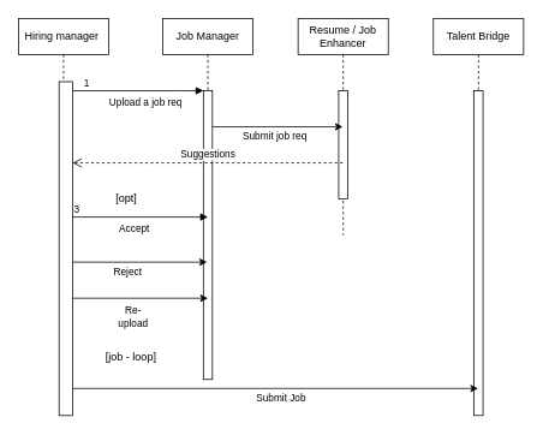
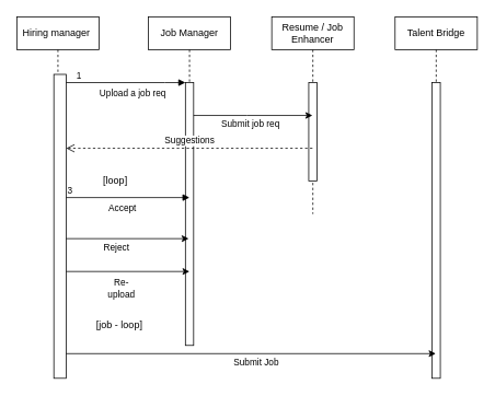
  <mxCell id="0" />
  <mxCell id="1" parent="0" />
  <mxCell id="2" value="Hiring manager&amp;nbsp;" style="shape=umlLifeline;perimeter=lifelinePerimeter;whiteSpace=wrap;html=1;container=0;dropTarget=0;collapsible=0;recursiveResize=0;outlineConnect=0;portConstraint=eastwest;newEdgeStyle={&quot;edgeStyle&quot;:&quot;elbowEdgeStyle&quot;,&quot;elbow&quot;:&quot;vertical&quot;,&quot;curved&quot;:0,&quot;rounded&quot;:0};" parent="1" vertex="1"><mxGeometry x="20" y="20" width="100" height="440" as="geometry" /></mxCell>
  <mxCell id="3" value="" style="html=1;points=[];perimeter=orthogonalPerimeter;outlineConnect=0;targetShapes=umlLifeline;portConstraint=eastwest;newEdgeStyle={&quot;edgeStyle&quot;:&quot;elbowEdgeStyle&quot;,&quot;elbow&quot;:&quot;vertical&quot;,&quot;curved&quot;:0,&quot;rounded&quot;:0};" parent="2" vertex="1"><mxGeometry x="45" y="70" width="15" height="370" as="geometry" /></mxCell>
  <mxCell id="4" value="Job Manager" style="shape=umlLifeline;perimeter=lifelinePerimeter;whiteSpace=wrap;html=1;container=0;dropTarget=0;collapsible=0;recursiveResize=0;outlineConnect=0;portConstraint=eastwest;newEdgeStyle={&quot;edgeStyle&quot;:&quot;elbowEdgeStyle&quot;,&quot;elbow&quot;:&quot;vertical&quot;,&quot;curved&quot;:0,&quot;rounded&quot;:0};" parent="1" vertex="1"><mxGeometry x="180" y="20" width="100" height="400" as="geometry" /></mxCell>
  <mxCell id="5" value="" style="html=1;points=[];perimeter=orthogonalPerimeter;outlineConnect=0;targetShapes=umlLifeline;portConstraint=eastwest;newEdgeStyle={&quot;edgeStyle&quot;:&quot;elbowEdgeStyle&quot;,&quot;elbow&quot;:&quot;vertical&quot;,&quot;curved&quot;:0,&quot;rounded&quot;:0};" parent="4" vertex="1"><mxGeometry x="45" y="80" width="10" height="320" as="geometry" /></mxCell>
  <mxCell id="6" value="&lt;div&gt;Resume / Job Enhancer&lt;/div&gt;" style="shape=umlLifeline;perimeter=lifelinePerimeter;whiteSpace=wrap;html=1;container=0;dropTarget=0;collapsible=0;recursiveResize=0;outlineConnect=0;portConstraint=eastwest;newEdgeStyle={&quot;edgeStyle&quot;:&quot;elbowEdgeStyle&quot;,&quot;elbow&quot;:&quot;vertical&quot;,&quot;curved&quot;:0,&quot;rounded&quot;:0};" parent="1" vertex="1"><mxGeometry x="330" y="20" width="100" height="240" as="geometry" /></mxCell>
  <mxCell id="7" value="" style="html=1;points=[];perimeter=orthogonalPerimeter;outlineConnect=0;targetShapes=umlLifeline;portConstraint=eastwest;newEdgeStyle={&quot;edgeStyle&quot;:&quot;elbowEdgeStyle&quot;,&quot;elbow&quot;:&quot;vertical&quot;,&quot;curved&quot;:0,&quot;rounded&quot;:0};" parent="6" vertex="1"><mxGeometry x="45" y="80" width="10" height="120" as="geometry" /></mxCell>
  <mxCell id="8" value="Suggestions" style="html=1;verticalAlign=bottom;endArrow=open;dashed=1;endSize=8;curved=0;rounded=0;" parent="1" source="6" edge="1"><mxGeometry relative="1" as="geometry"><mxPoint x="370" y="170" as="sourcePoint" /><mxPoint x="80" y="180" as="targetPoint" /><Array as="points"><mxPoint x="300" y="180" /></Array></mxGeometry></mxCell>
  <mxCell id="9" value="Upload a job req" style="endArrow=block;endFill=1;html=1;edgeStyle=orthogonalEdgeStyle;align=left;verticalAlign=top;rounded=0;" parent="1" target="5" edge="1"><mxGeometry x="-0.462" relative="1" as="geometry"><mxPoint x="80" y="100" as="sourcePoint" /><mxPoint x="470" y="130" as="targetPoint" /><Array as="points"><mxPoint x="200" y="100" /><mxPoint x="200" y="100" /></Array><mxPoint as="offset" /></mxGeometry></mxCell>
  <mxCell id="10" value="1" style="edgeLabel;resizable=0;html=1;align=left;verticalAlign=bottom;" parent="9" connectable="0" vertex="1"><mxGeometry x="-1" relative="1" as="geometry"><mxPoint x="11" as="offset" /></mxGeometry></mxCell>
  <mxCell id="11" value="Accept" style="endArrow=block;endFill=1;html=1;edgeStyle=orthogonalEdgeStyle;align=left;verticalAlign=top;rounded=0;" parent="1" edge="1"><mxGeometry x="-0.333" relative="1" as="geometry"><mxPoint x="80" y="240" as="sourcePoint" /><mxPoint x="230" y="240" as="targetPoint" /><Array as="points"><mxPoint x="150" y="240" /><mxPoint x="150" y="240" /></Array><mxPoint as="offset" /></mxGeometry></mxCell>
  <mxCell id="12" value="3" style="edgeLabel;resizable=0;html=1;align=left;verticalAlign=bottom;" parent="11" connectable="0" vertex="1"><mxGeometry x="-1" relative="1" as="geometry"><mxPoint as="offset" /></mxGeometry></mxCell>
- <mxCell id="13" value="[opt]" style="text;html=1;align=center;verticalAlign=middle;whiteSpace=wrap;rounded=0;" parent="1" vertex="1"><mxGeometry x="110" y="205" width="60" height="30" as="geometry" /></mxCell>
+ <mxCell id="13" value="[loop]" style="text;html=1;align=center;verticalAlign=middle;whiteSpace=wrap;rounded=0;" parent="1" vertex="1"><mxGeometry x="110" y="205" width="60" height="30" as="geometry" /></mxCell>
  <mxCell id="14" value="" style="endArrow=classic;html=1;rounded=0;entryX=0.49;entryY=0.849;entryDx=0;entryDy=0;entryPerimeter=0;" parent="1" edge="1"><mxGeometry relative="1" as="geometry"><mxPoint x="80" y="290" as="sourcePoint" /><mxPoint x="229" y="290" as="targetPoint" /></mxGeometry></mxCell>
  <mxCell id="15" value="Reject" style="edgeLabel;resizable=0;html=1;;align=center;verticalAlign=middle;" parent="14" connectable="0" vertex="1"><mxGeometry relative="1" as="geometry"><mxPoint x="-15" y="10" as="offset" /></mxGeometry></mxCell>
  <mxCell id="16" value="" style="endArrow=classic;html=1;rounded=0;" parent="1" edge="1"><mxGeometry relative="1" as="geometry"><mxPoint x="80" y="330" as="sourcePoint" /><mxPoint x="230" y="330" as="targetPoint" /><Array as="points"><mxPoint x="150" y="330" /></Array></mxGeometry></mxCell>
  <mxCell id="17" value="Re-&lt;div&gt;upload&lt;/div&gt;" style="edgeLabel;resizable=0;html=1;;align=center;verticalAlign=middle;" parent="16" connectable="0" vertex="1"><mxGeometry relative="1" as="geometry"><mxPoint x="-9" y="20" as="offset" /></mxGeometry></mxCell>
  <mxCell id="18" value="[job - loop]" style="text;html=1;align=center;verticalAlign=middle;whiteSpace=wrap;rounded=0;" parent="1" vertex="1"><mxGeometry x="110" y="380" width="70" height="30" as="geometry" /></mxCell>
  <mxCell id="19" value="&lt;div&gt;Talent Bridge&lt;/div&gt;" style="shape=umlLifeline;perimeter=lifelinePerimeter;whiteSpace=wrap;html=1;container=0;dropTarget=0;collapsible=0;recursiveResize=0;outlineConnect=0;portConstraint=eastwest;newEdgeStyle={&quot;edgeStyle&quot;:&quot;elbowEdgeStyle&quot;,&quot;elbow&quot;:&quot;vertical&quot;,&quot;curved&quot;:0,&quot;rounded&quot;:0};" parent="1" vertex="1"><mxGeometry x="480" y="20" width="100" height="440" as="geometry" /></mxCell>
  <mxCell id="20" value="" style="html=1;points=[];perimeter=orthogonalPerimeter;outlineConnect=0;targetShapes=umlLifeline;portConstraint=eastwest;newEdgeStyle={&quot;edgeStyle&quot;:&quot;elbowEdgeStyle&quot;,&quot;elbow&quot;:&quot;vertical&quot;,&quot;curved&quot;:0,&quot;rounded&quot;:0};" parent="19" vertex="1"><mxGeometry x="45" y="80" width="10" height="360" as="geometry" /></mxCell>
  <mxCell id="21" value="" style="endArrow=classic;html=1;rounded=0;" parent="1" target="19" edge="1"><mxGeometry relative="1" as="geometry"><mxPoint x="80" y="430" as="sourcePoint" /><mxPoint x="180" y="430" as="targetPoint" /></mxGeometry></mxCell>
  <mxCell id="22" value="Submit Job" style="edgeLabel;resizable=0;html=1;;align=center;verticalAlign=middle;" parent="21" connectable="0" vertex="1"><mxGeometry relative="1" as="geometry"><mxPoint x="5" y="10" as="offset" /></mxGeometry></mxCell>
  <mxCell id="23" value="" style="endArrow=classic;html=1;rounded=0;" parent="1" source="5" target="6" edge="1"><mxGeometry relative="1" as="geometry"><mxPoint x="240" y="140" as="sourcePoint" /><mxPoint x="470" y="260" as="targetPoint" /><Array as="points"><mxPoint x="300" y="140" /></Array></mxGeometry></mxCell>
  <mxCell id="24" value="Submit job req" style="edgeLabel;resizable=0;html=1;;align=center;verticalAlign=middle;" parent="23" connectable="0" vertex="1"><mxGeometry relative="1" as="geometry"><mxPoint x="-4" y="10" as="offset" /></mxGeometry></mxCell>
